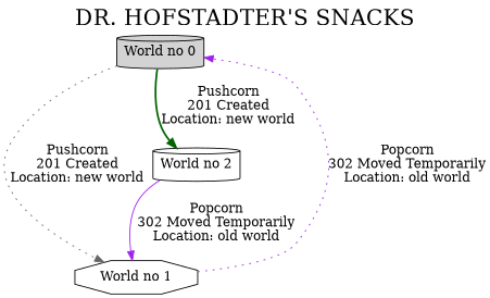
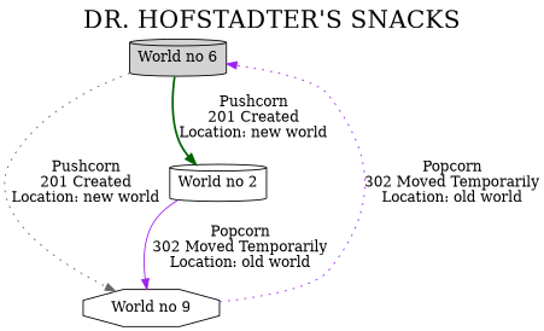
  digraph {
    fontsize=24
    label="DR. HOFSTADTER'S SNACKS"
    labelloc=t
    node [shape=cylinder]
    edge [color=purple style=dotted]
-   n1 [bgcolor=black label="World no 0" style=filled]
-   n2 [label="World no 1" shape=octagon]
+   n1 [bgcolor=black label="World no 6" style=filled]
+   n2 [label="World no 9" shape=octagon]
    n3 [label="World no 2"]
    n1 -> n2 [color=gray40 label="Pushcorn\n201 Created\nLocation: new world"]
    n1 -> n3 [color=darkgreen label="Pushcorn\n201 Created\nLocation: new world" style=bold]
    n2 -> n1 [label="Popcorn\n302 Moved Temporarily\nLocation: old world"]
    n3 -> n2 [label="Popcorn\n302 Moved Temporarily\nLocation: old world" style=solid]
  }
